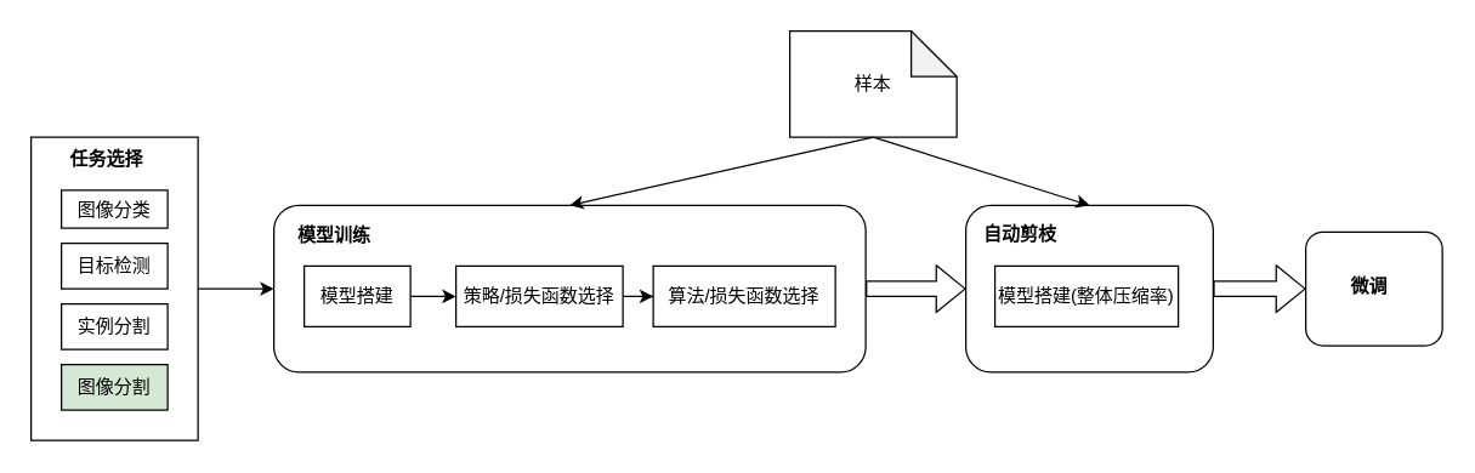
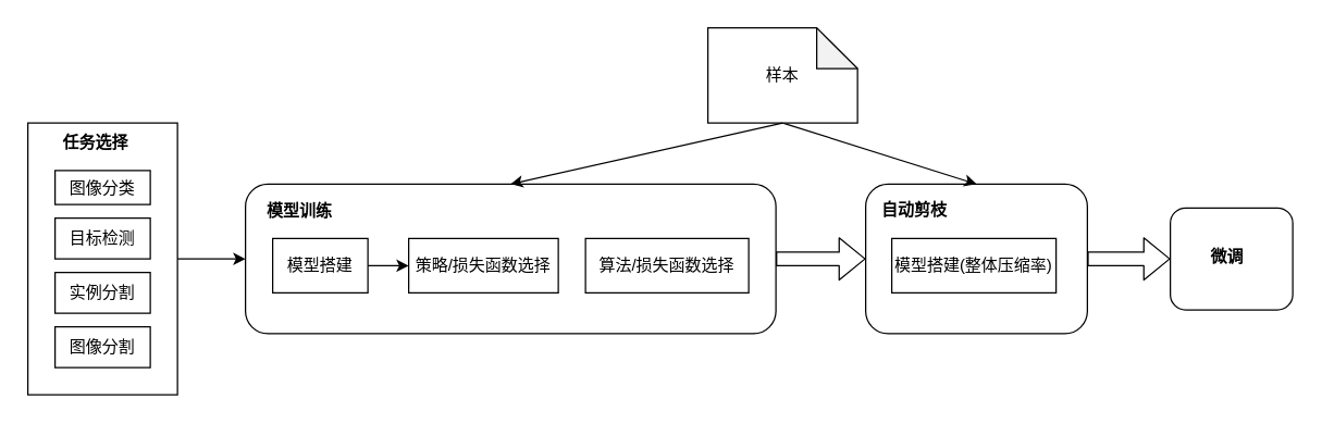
  <mxCell id="0" />
  <mxCell id="1" parent="0" />
  <mxCell id="2" value="" style="rounded=1;whiteSpace=wrap;html=1;" vertex="1" parent="1"><mxGeometry x="180" y="135" width="390" height="110" as="geometry" /></mxCell>
  <mxCell id="3" value="&lt;b&gt;模型训练&lt;/b&gt;" style="text;html=1;strokeColor=none;fillColor=none;align=center;verticalAlign=middle;whiteSpace=wrap;rounded=0;" vertex="1" parent="1"><mxGeometry x="190" y="145" width="60" height="20" as="geometry" /></mxCell>
  <mxCell id="4" value="" style="group" vertex="1" connectable="0" parent="1"><mxGeometry x="20" y="90" width="110" height="200" as="geometry" /></mxCell>
  <mxCell id="5" value="" style="rounded=0;whiteSpace=wrap;html=1;" vertex="1" parent="4"><mxGeometry width="110" height="200" as="geometry" /></mxCell>
  <mxCell id="6" value="图像分类" style="rounded=0;whiteSpace=wrap;html=1;" vertex="1" parent="4"><mxGeometry x="20" y="35" width="70" height="25" as="geometry" /></mxCell>
  <mxCell id="7" value="目标检测" style="rounded=0;whiteSpace=wrap;html=1;" vertex="1" parent="4"><mxGeometry x="20" y="70" width="70" height="30" as="geometry" /></mxCell>
  <mxCell id="8" value="实例分割" style="rounded=0;whiteSpace=wrap;html=1;" vertex="1" parent="4"><mxGeometry x="20" y="110" width="70" height="30" as="geometry" /></mxCell>
- <mxCell id="9" value="图像分割" style="rounded=0;whiteSpace=wrap;html=1;fillColor=#d5e8d4;" vertex="1" parent="4"><mxGeometry x="20" y="150" width="70" height="30" as="geometry" /></mxCell>
+ <mxCell id="9" value="图像分割" style="rounded=0;whiteSpace=wrap;html=1;" vertex="1" parent="4"><mxGeometry x="20" y="150" width="70" height="30" as="geometry" /></mxCell>
  <mxCell id="10" value="&lt;b&gt;任务选择&lt;/b&gt;" style="text;html=1;strokeColor=none;fillColor=none;align=center;verticalAlign=middle;whiteSpace=wrap;rounded=0;" vertex="1" parent="4"><mxGeometry x="20" y="5" width="60" height="20" as="geometry" /></mxCell>
  <mxCell id="11" value="" style="endArrow=classic;html=1;exitX=1;exitY=0.5;exitDx=0;exitDy=0;entryX=0;entryY=0.5;entryDx=0;entryDy=0;" edge="1" parent="1" source="5" target="2"><mxGeometry width="50" height="50" relative="1" as="geometry"><mxPoint x="170" y="195" as="sourcePoint" /><mxPoint x="180" y="195" as="targetPoint" /></mxGeometry></mxCell>
  <mxCell id="12" style="edgeStyle=orthogonalEdgeStyle;rounded=0;orthogonalLoop=1;jettySize=auto;html=1;exitX=1;exitY=0.5;exitDx=0;exitDy=0;" edge="1" parent="1" source="13" target="15"><mxGeometry relative="1" as="geometry" /></mxCell>
  <mxCell id="13" value="模型搭建" style="rounded=0;whiteSpace=wrap;html=1;" vertex="1" parent="1"><mxGeometry x="200" y="175" width="70" height="40" as="geometry" /></mxCell>
- <mxCell id="14" style="edgeStyle=orthogonalEdgeStyle;rounded=0;orthogonalLoop=1;jettySize=auto;html=1;exitX=1;exitY=0.5;exitDx=0;exitDy=0;" edge="1" parent="1" source="15" target="16"><mxGeometry relative="1" as="geometry" /></mxCell>
  <mxCell id="15" value="策略/损失函数选择" style="rounded=0;whiteSpace=wrap;html=1;" vertex="1" parent="1"><mxGeometry x="300" y="175" width="110" height="40" as="geometry" /></mxCell>
  <mxCell id="16" value="算法/损失函数选择" style="rounded=0;whiteSpace=wrap;html=1;" vertex="1" parent="1"><mxGeometry x="430" y="175" width="120" height="40" as="geometry" /></mxCell>
  <mxCell id="17" value="" style="shape=flexArrow;endArrow=classic;html=1;exitX=1;exitY=0.5;exitDx=0;exitDy=0;" edge="1" parent="1" source="2" target="20"><mxGeometry width="50" height="50" relative="1" as="geometry"><mxPoint x="710" y="95" as="sourcePoint" /><mxPoint x="760" y="45" as="targetPoint" /></mxGeometry></mxCell>
  <mxCell id="18" value="" style="shape=flexArrow;endArrow=classic;html=1;exitX=1;exitY=0.5;exitDx=0;exitDy=0;" edge="1" parent="1" source="20" target="24"><mxGeometry width="50" height="50" relative="1" as="geometry"><mxPoint x="830" y="125" as="sourcePoint" /><mxPoint x="880" y="75" as="targetPoint" /></mxGeometry></mxCell>
  <mxCell id="19" value="" style="group" vertex="1" connectable="0" parent="1"><mxGeometry x="636" y="135" width="163" height="110" as="geometry" /></mxCell>
  <mxCell id="20" value="" style="rounded=1;whiteSpace=wrap;html=1;" vertex="1" parent="19"><mxGeometry width="163" height="110" as="geometry" /></mxCell>
  <mxCell id="21" value="自动剪枝" style="text;whiteSpace=wrap;html=1;fontStyle=1" vertex="1" parent="19"><mxGeometry x="9.588" y="5" width="67.118" height="30" as="geometry" /></mxCell>
  <mxCell id="22" value="模型搭建(整体压缩率)" style="rounded=0;whiteSpace=wrap;html=1;" vertex="1" parent="19"><mxGeometry x="19.18" y="40" width="120.82" height="40" as="geometry" /></mxCell>
  <mxCell id="23" value="" style="group" vertex="1" connectable="0" parent="1"><mxGeometry x="860" y="152.5" width="90" height="75" as="geometry" /></mxCell>
  <mxCell id="24" value="" style="rounded=1;whiteSpace=wrap;html=1;" vertex="1" parent="23"><mxGeometry width="90" height="75" as="geometry" /></mxCell>
  <mxCell id="25" value="微调" style="text;whiteSpace=wrap;html=1;fontStyle=1" vertex="1" parent="23"><mxGeometry x="27.89" y="22.5" width="34.21" height="30" as="geometry" /></mxCell>
  <mxCell id="26" style="rounded=0;orthogonalLoop=1;jettySize=auto;html=1;exitX=0.5;exitY=1;exitDx=0;exitDy=0;exitPerimeter=0;entryX=0.5;entryY=0;entryDx=0;entryDy=0;" edge="1" parent="1" source="27" target="20"><mxGeometry relative="1" as="geometry" /></mxCell>
  <mxCell id="27" value="样本" style="shape=note;whiteSpace=wrap;html=1;backgroundOutline=1;darkOpacity=0.05;" vertex="1" parent="1"><mxGeometry x="520" y="20" width="110" height="70" as="geometry" /></mxCell>
  <mxCell id="28" value="" style="endArrow=classic;html=1;entryX=0.5;entryY=0;entryDx=0;entryDy=0;exitX=0.5;exitY=1;exitDx=0;exitDy=0;exitPerimeter=0;" edge="1" parent="1" source="27" target="2"><mxGeometry width="50" height="50" relative="1" as="geometry"><mxPoint x="520" y="55" as="sourcePoint" /><mxPoint x="580" y="5" as="targetPoint" /></mxGeometry></mxCell>
